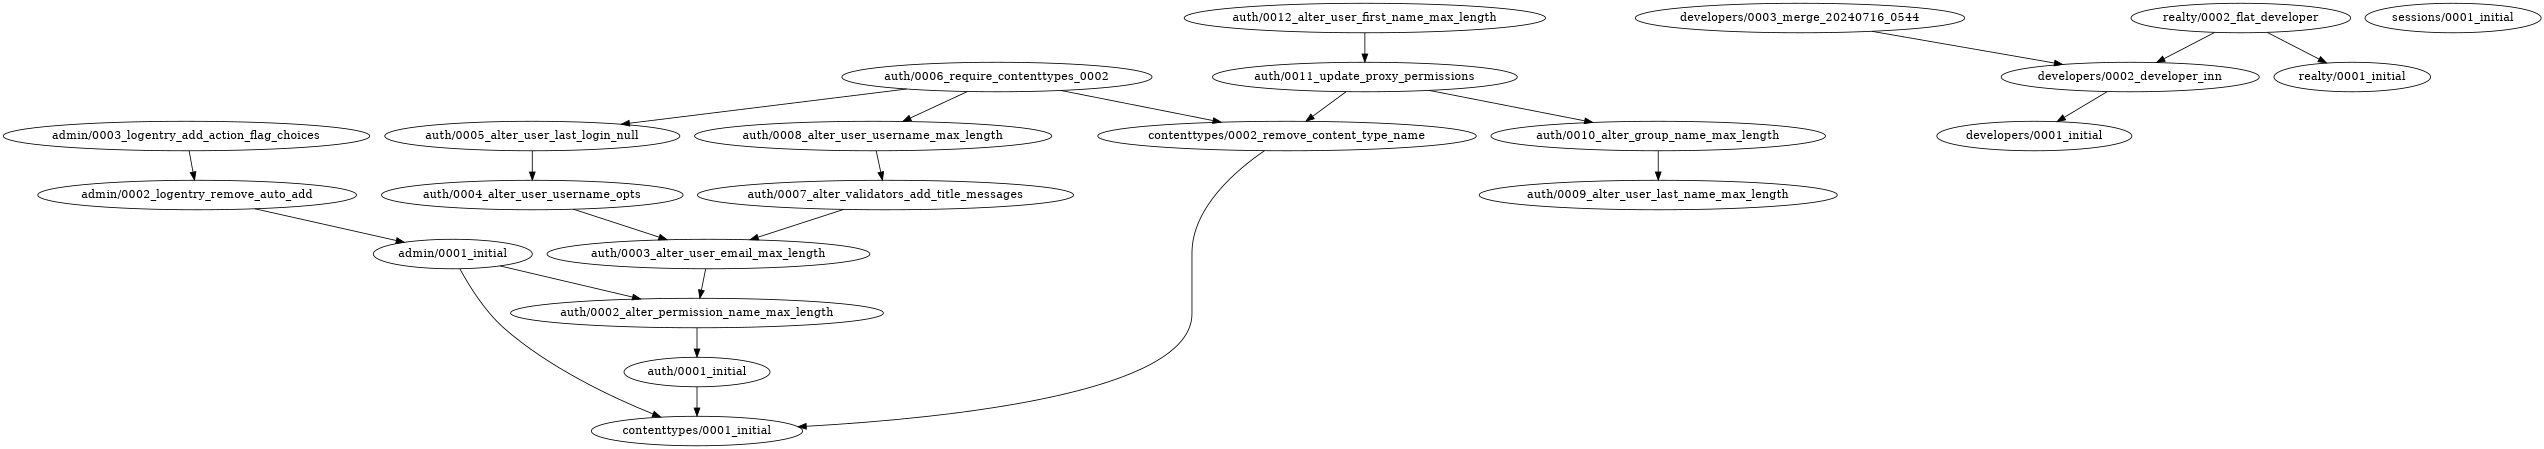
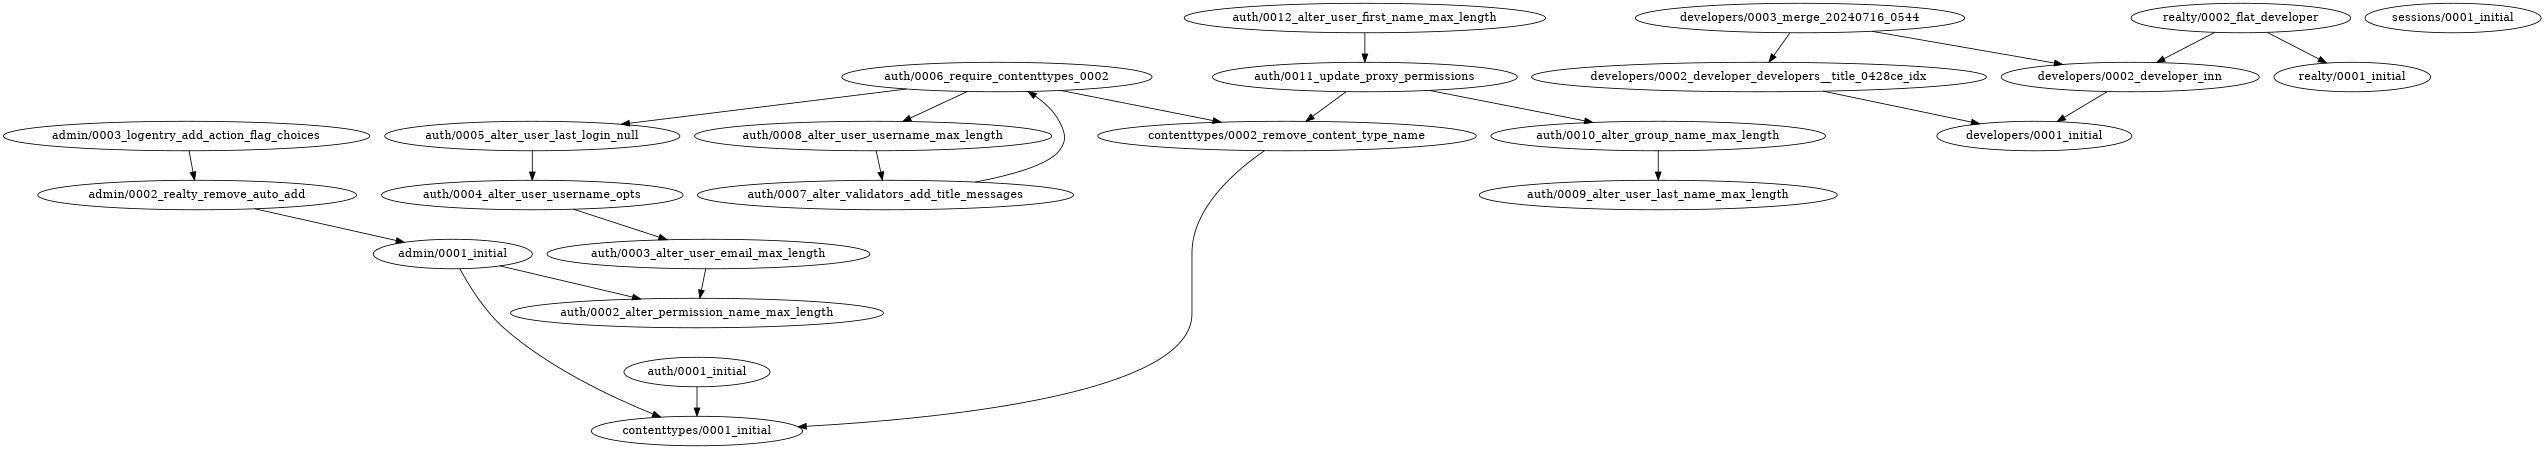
  digraph {
    n1 [label="admin/0001_initial"]
    n2 [label="contenttypes/0001_initial"]
    n3 [label="auth/0002_alter_permission_name_max_length"]
    n4 [label="auth/0001_initial"]
-   n5 [label="admin/0002_logentry_remove_auto_add"]
+   n5 [label="admin/0002_realty_remove_auto_add"]
    n6 [label="admin/0003_logentry_add_action_flag_choices"]
    n7 [label="auth/0003_alter_user_email_max_length"]
    n8 [label="auth/0004_alter_user_username_opts"]
    n9 [label="auth/0005_alter_user_last_login_null"]
    n10 [label="auth/0006_require_contenttypes_0002"]
    n11 [label="contenttypes/0002_remove_content_type_name"]
    n12 [label="auth/0008_alter_user_username_max_length"]
    n13 [label="auth/0007_alter_validators_add_title_messages"]
    n14 [label="auth/0009_alter_user_last_name_max_length"]
    n15 [label="auth/0010_alter_group_name_max_length"]
    n16 [label="auth/0011_update_proxy_permissions"]
    n17 [label="auth/0012_alter_user_first_name_max_length"]
    n18 [label="developers/0001_initial"]
+   n19 [label="developers/0002_developer_developers__title_0428ce_idx"]
    n20 [label="developers/0002_developer_inn"]
    n21 [label="developers/0003_merge_20240716_0544"]
    n22 [label="realty/0001_initial"]
    n23 [label="realty/0002_flat_developer"]
    n24 [label="sessions/0001_initial"]
    n1 -> n2
    n1 -> n3
-   n3 -> n4
    n4 -> n2
    n5 -> n1
    n6 -> n5
    n7 -> n3
    n8 -> n7
    n9 -> n8
    n10 -> n9
    n10 -> n11
    n10 -> n12
    n11 -> n2
    n12 -> n13
-   n13 -> n7
+   n13 -> n10
    n15 -> n14
    n16 -> n11
    n16 -> n15
    n17 -> n16
+   n19 -> n18
    n20 -> n18
+   n21 -> n19
    n21 -> n20
    n23 -> n20
    n23 -> n22
  }
